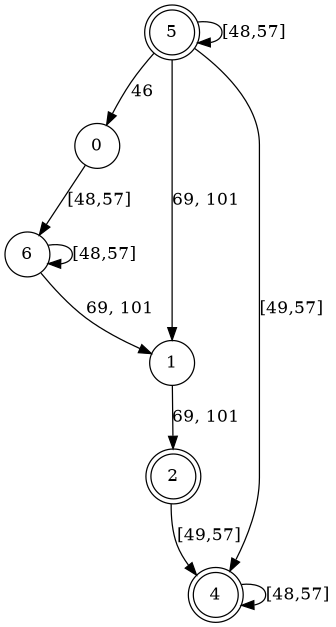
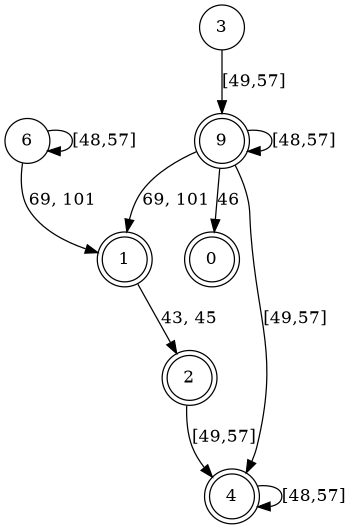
  digraph {
    node [shape=circle]
-   n1 [label=0]
+   n1 [label=0 shape=doublecircle]
    n2 [label=6]
-   n3 [label=1]
+   n3 [label=1 shape=doublecircle]
    n4 [label=2 shape=doublecircle]
    n5 [label=4 shape=doublecircle]
-   n7 [label=5 shape=doublecircle]
-   n1 -> n2 [label="[48,57]"]
+   n6 [label=3]
+   n7 [label=9 shape=doublecircle]
    n2 -> n2 [label="[48,57]"]
    n2 -> n3 [label="69, 101"]
-   n3 -> n4 [label="69, 101"]
+   n3 -> n4 [label="43, 45"]
    n4 -> n5 [label="[49,57]"]
    n5 -> n5 [label="[48,57]"]
+   n6 -> n7 [label="[49,57]"]
    n7 -> n1 [label=46]
    n7 -> n3 [label="69, 101"]
    n7 -> n5 [label="[49,57]"]
    n7 -> n7 [label="[48,57]"]
  }
